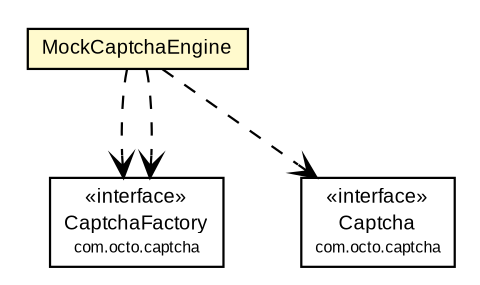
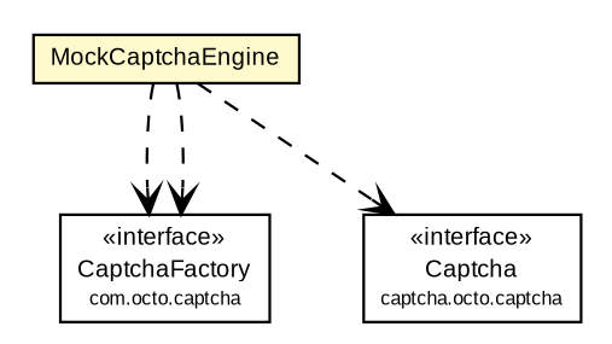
  digraph {
    node [fontcolor=black fontname=arial fontsize=9.0 shape=plaintext]
    edge [arrowhead=open color=black fontcolor=black fontname=arial fontsize=10.0 headport=p labelfontname=arial labelfontsize=10 style=dashed tailport=p]
    n1 [label=<<table border="0" cellborder="1" cellspacing="0" cellpadding="2" port="p" bgcolor="lemonChiffon" href="./MockCaptchaEngine.html"> 		<tr><td><table border="0" cellspacing="0" cellpadding="1"> 			<tr><td> MockCaptchaEngine </td></tr> 		</table></td></tr> 		</table>>]
    n2 [label=<<table border="0" cellborder="1" cellspacing="0" cellpadding="2" port="p" href="http://java.sun.com/j2se/1.4.2/docs/api/com/octo/captcha/CaptchaFactory.html"> 		<tr><td><table border="0" cellspacing="0" cellpadding="1"> 			<tr><td> &laquo;interface&raquo; </td></tr> 			<tr><td> CaptchaFactory </td></tr> 			<tr><td><font point-size="7.0"> com.octo.captcha </font></td></tr> 		</table></td></tr> 		</table>>]
-   n3 [label=<<table border="0" cellborder="1" cellspacing="0" cellpadding="2" port="p" href="http://java.sun.com/j2se/1.4.2/docs/api/com/octo/captcha/Captcha.html"> 		<tr><td><table border="0" cellspacing="0" cellpadding="1"> 			<tr><td> &laquo;interface&raquo; </td></tr> 			<tr><td> Captcha </td></tr> 			<tr><td><font point-size="7.0"> com.octo.captcha </font></td></tr> 		</table></td></tr> 		</table>>]
+   n3 [label=<<table border="0" cellborder="1" cellspacing="0" cellpadding="2" port="p" href="http://java.sun.com/j2se/1.4.2/docs/api/com/octo/captcha/Captcha.html"> 		<tr><td><table border="0" cellspacing="0" cellpadding="1"> 			<tr><td> &laquo;interface&raquo; </td></tr> 			<tr><td> Captcha </td></tr> 			<tr><td><font point-size="7.0"> captcha.octo.captcha </font></td></tr> 		</table></td></tr> 		</table>>]
    n1 -> n2
    n1 -> n2
    n1 -> n3
  }
